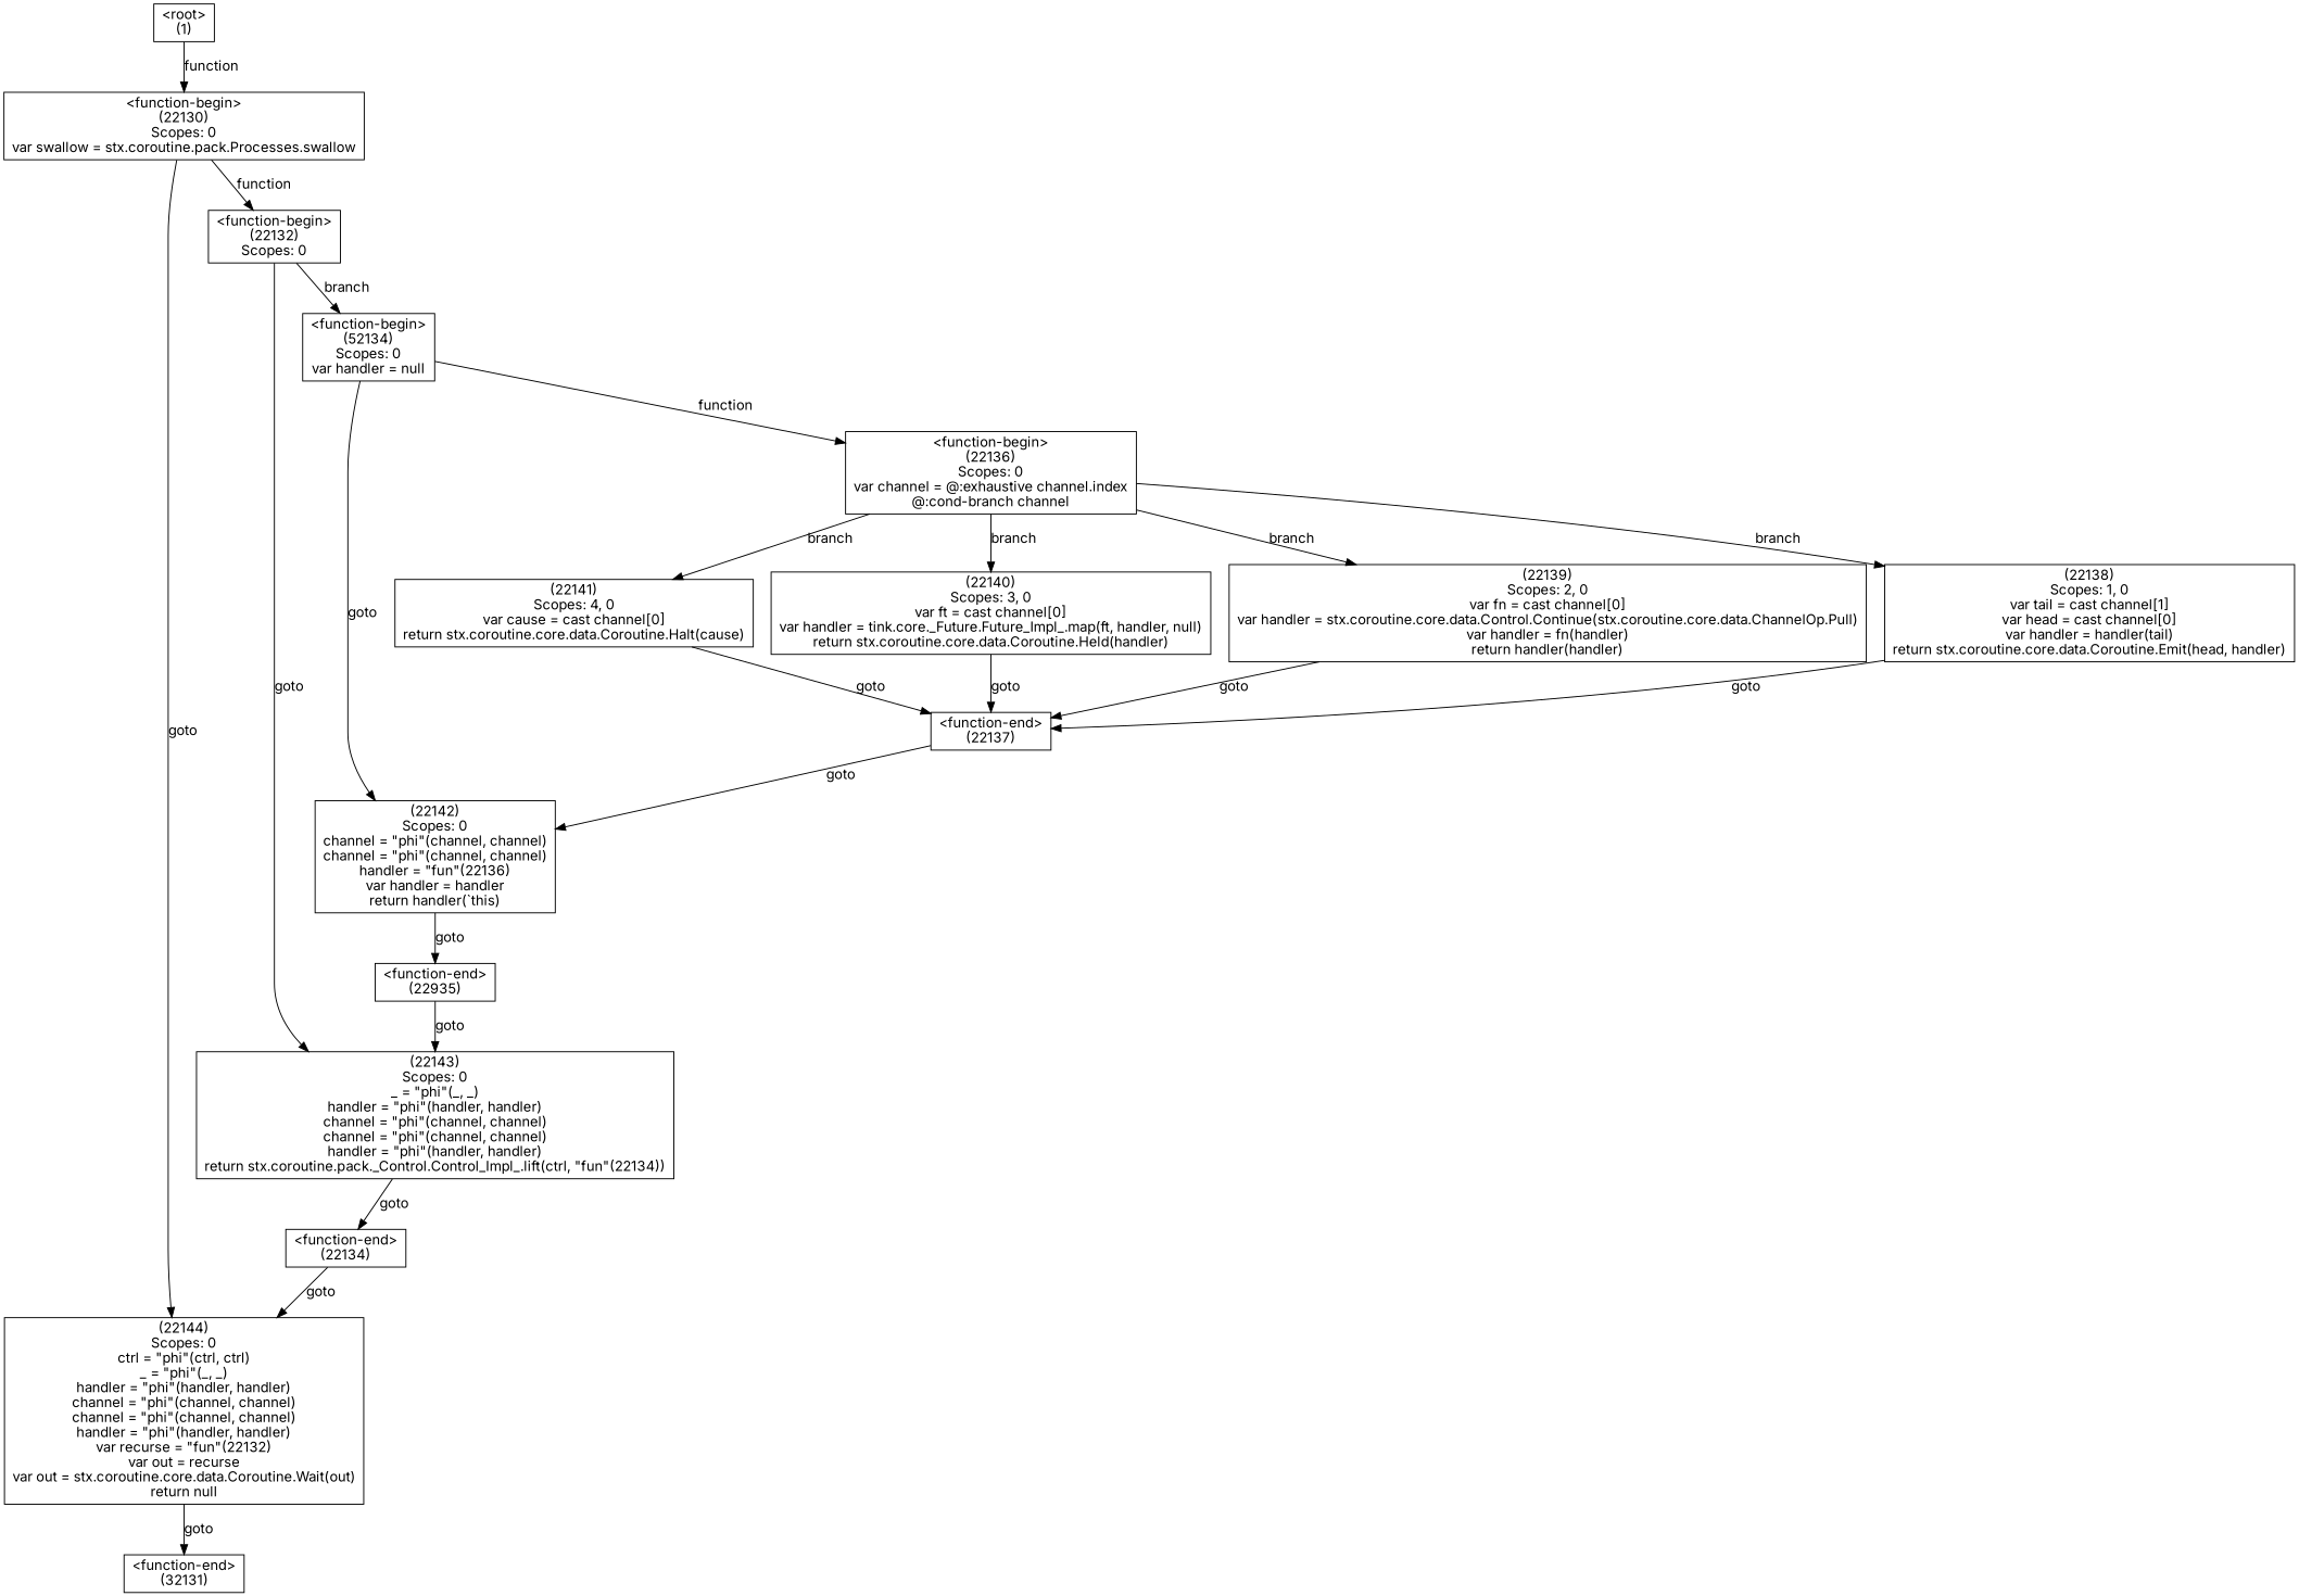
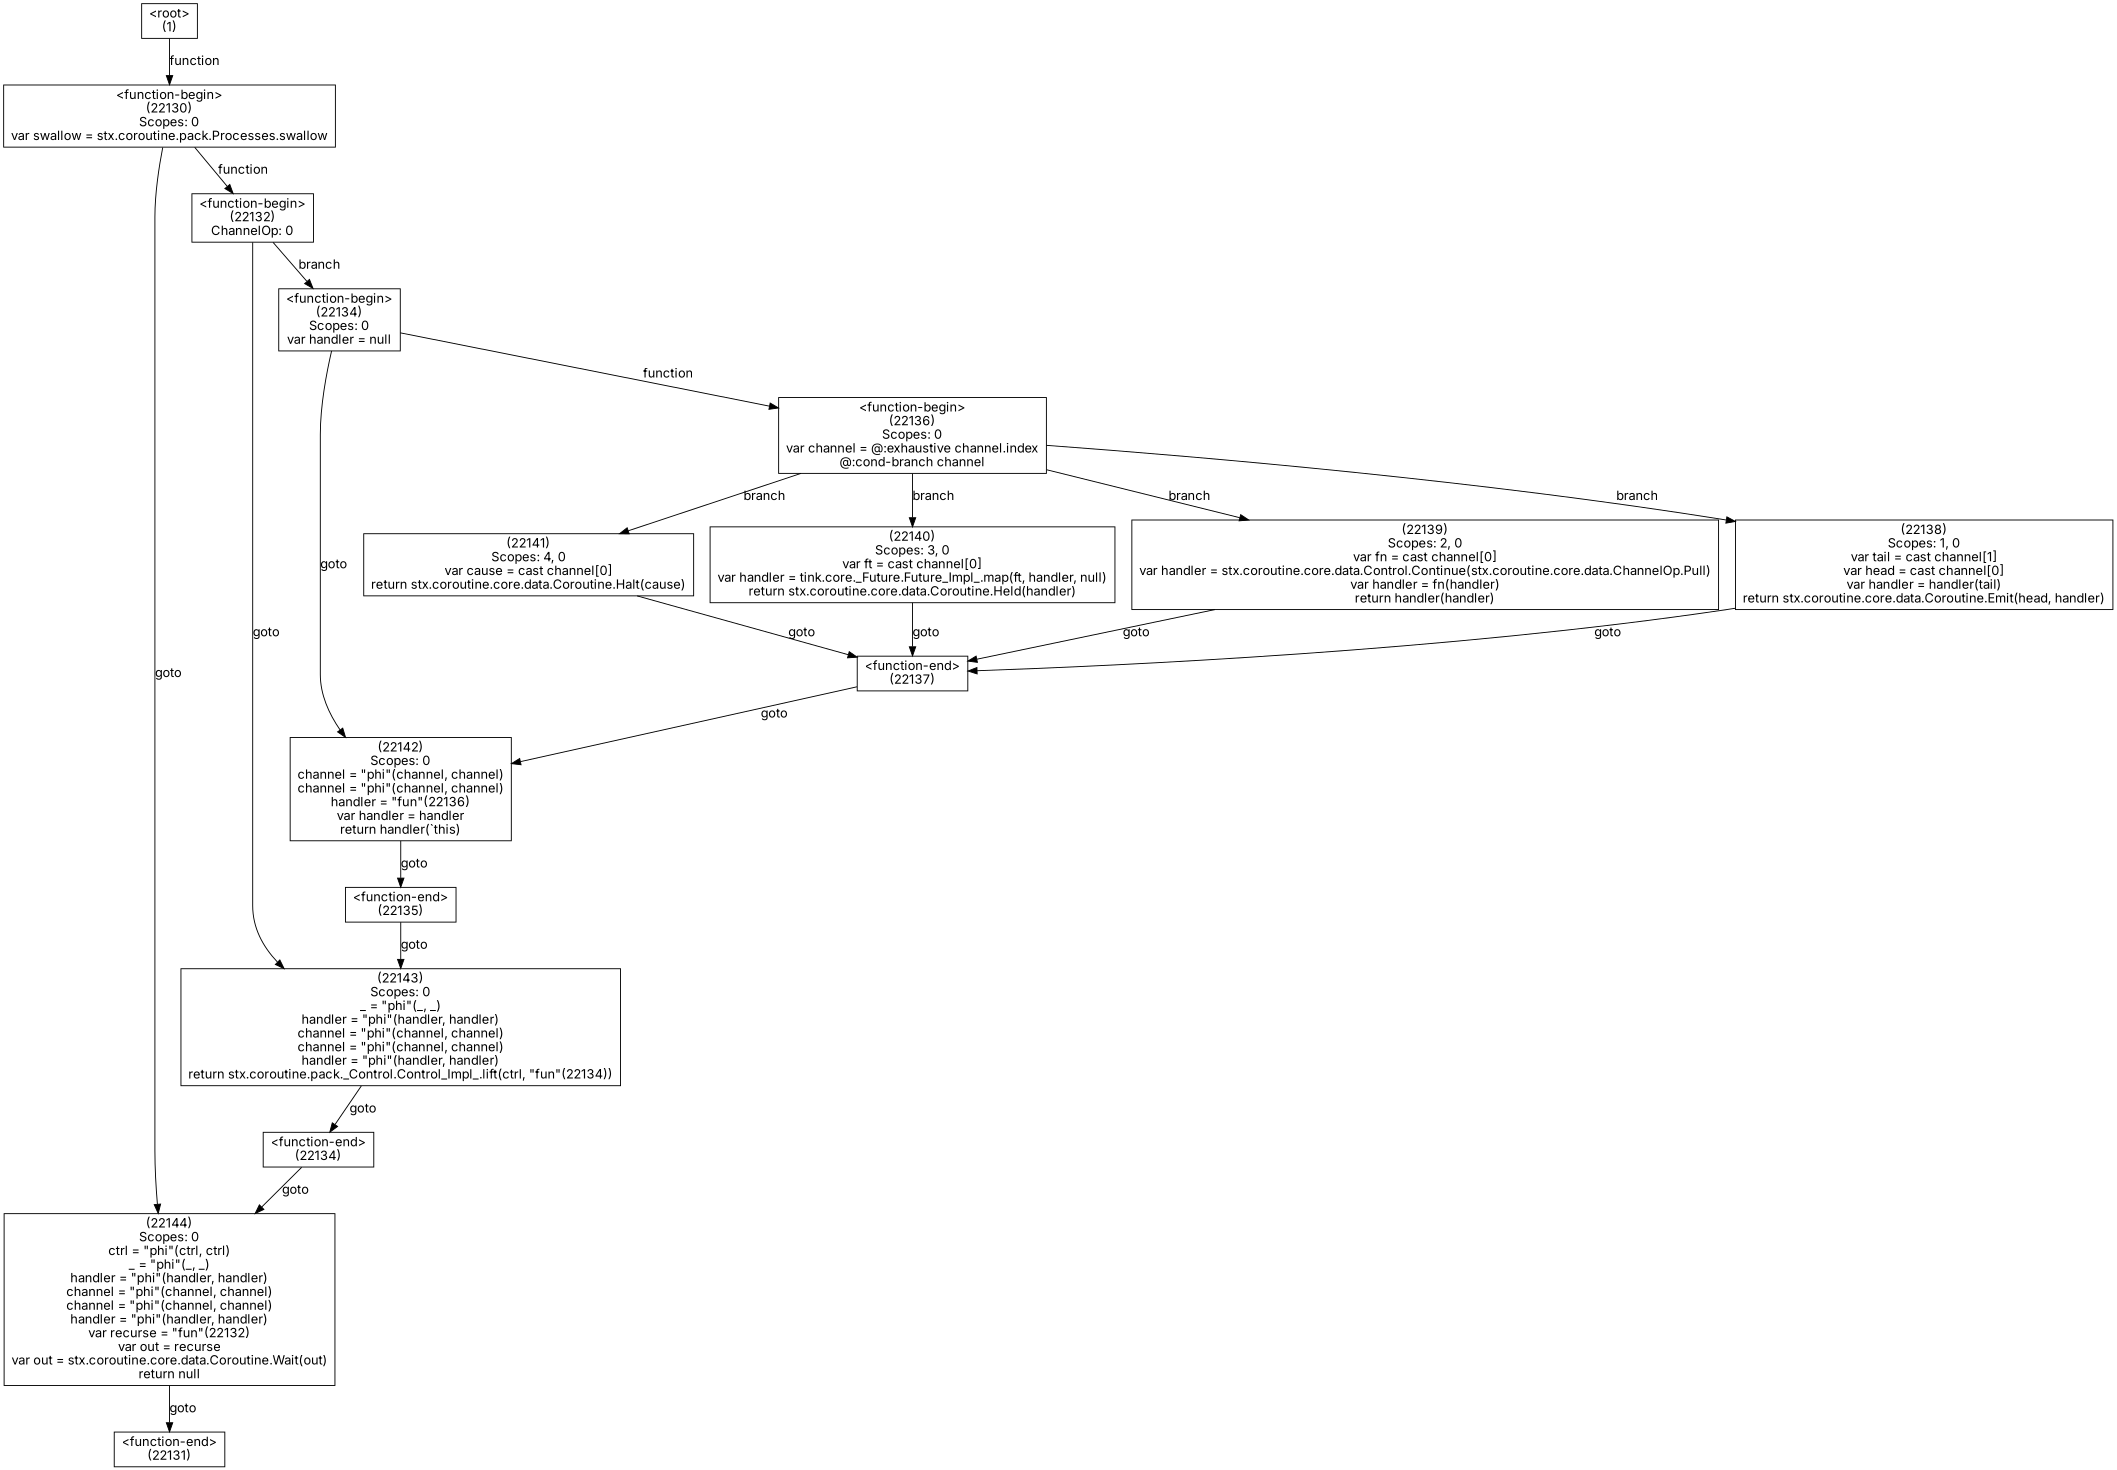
  digraph {
    fontname=Inter
    node [fontname=Inter shape=box]
    edge [fontname=Inter]
    n1 [label="(22144)\nScopes: 0\nctrl = \"phi\"(ctrl, ctrl)\n_ = \"phi\"(_, _)\nhandler = \"phi\"(handler, handler)\nchannel = \"phi\"(channel, channel)\nchannel = \"phi\"(channel, channel)\nhandler = \"phi\"(handler, handler)\nvar recurse = \"fun\"(22132)\nvar out = recurse\nvar out = stx.coroutine.core.data.Coroutine.Wait(out)\nreturn null"]
-   n2 [label="<function-end>\n(32131)"]
+   n2 [label="<function-end>\n(22131)"]
    n3 [label="(22143)\nScopes: 0\n_ = \"phi\"(_, _)\nhandler = \"phi\"(handler, handler)\nchannel = \"phi\"(channel, channel)\nchannel = \"phi\"(channel, channel)\nhandler = \"phi\"(handler, handler)\nreturn stx.coroutine.pack._Control.Control_Impl_.lift(ctrl, \"fun\"(22134))"]
    n4 [label="<function-end>\n(22134)"]
    n5 [label="(22142)\nScopes: 0\nchannel = \"phi\"(channel, channel)\nchannel = \"phi\"(channel, channel)\nhandler = \"fun\"(22136)\nvar handler = handler\nreturn handler(`this)"]
-   n6 [label="<function-end>\n(22935)"]
+   n6 [label="<function-end>\n(22135)"]
    n7 [label="(22141)\nScopes: 4, 0\nvar cause = cast channel[0]\nreturn stx.coroutine.core.data.Coroutine.Halt(cause)"]
    n8 [label="<function-end>\n(22137)"]
    n9 [label="(22140)\nScopes: 3, 0\nvar ft = cast channel[0]\nvar handler = tink.core._Future.Future_Impl_.map(ft, handler, null)\nreturn stx.coroutine.core.data.Coroutine.Held(handler)"]
    n10 [label="(22139)\nScopes: 2, 0\nvar fn = cast channel[0]\nvar handler = stx.coroutine.core.data.Control.Continue(stx.coroutine.core.data.ChannelOp.Pull)\nvar handler = fn(handler)\nreturn handler(handler)"]
    n11 [label="(22138)\nScopes: 1, 0\nvar tail = cast channel[1]\nvar head = cast channel[0]\nvar handler = handler(tail)\nreturn stx.coroutine.core.data.Coroutine.Emit(head, handler)"]
    n12 [label="<function-begin>\n(22136)\nScopes: 0\nvar channel = @:exhaustive channel.index\n@:cond-branch channel"]
-   n13 [label="<function-begin>\n(52134)\nScopes: 0\nvar handler = null"]
-   n14 [label="<function-begin>\n(22132)\nScopes: 0"]
+   n13 [label="<function-begin>\n(22134)\nScopes: 0\nvar handler = null"]
+   n14 [label="<function-begin>\n(22132)\nChannelOp: 0"]
    n15 [label="<function-begin>\n(22130)\nScopes: 0\nvar swallow = stx.coroutine.pack.Processes.swallow"]
    n16 [label="<root>\n(1)"]
    n1 -> n2 [label=goto]
    n3 -> n4 [label=goto]
    n4 -> n1 [label=goto]
    n5 -> n6 [label=goto]
    n6 -> n3 [label=goto]
    n7 -> n8 [label=goto]
    n8 -> n5 [label=goto]
    n9 -> n8 [label=goto]
    n10 -> n8 [label=goto]
    n11 -> n8 [label=goto]
    n12 -> n7 [label=branch]
    n12 -> n9 [label=branch]
    n12 -> n10 [label=branch]
    n12 -> n11 [label=branch]
    n13 -> n5 [label=goto]
    n13 -> n12 [label=function]
    n14 -> n3 [label=goto]
    n14 -> n13 [label=branch]
    n15 -> n1 [label=goto]
    n15 -> n14 [label=function]
    n16 -> n15 [label=function]
  }
